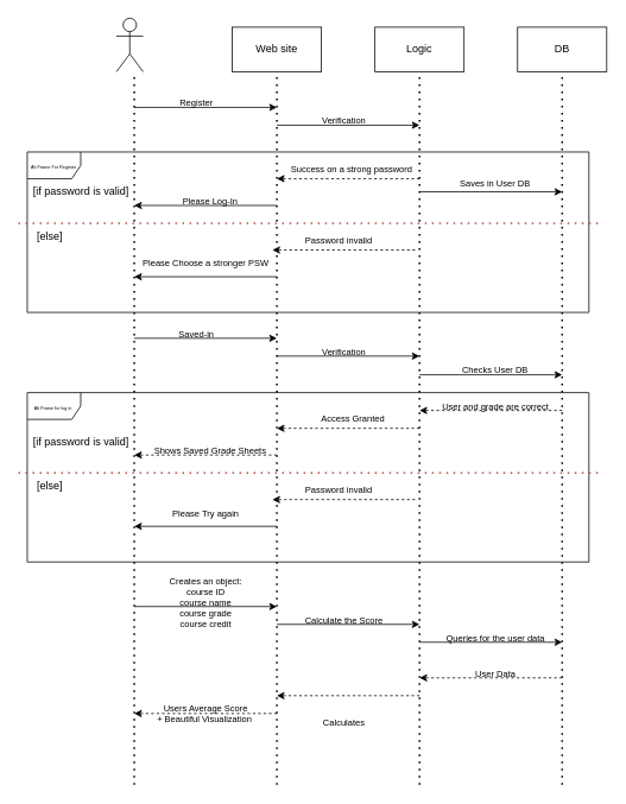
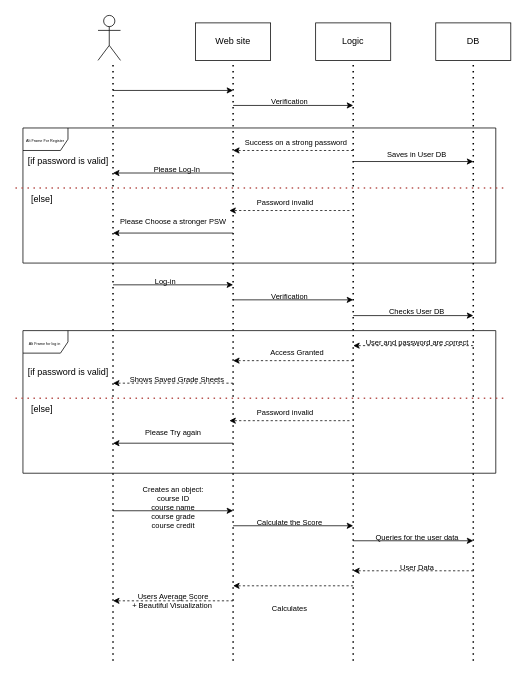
  <mxCell id="0" />
  <mxCell id="1" parent="0" />
  <mxCell id="2" value="&lt;font style=&quot;font-size: 5px;&quot;&gt;Alt Frame For Register&lt;/font&gt;" style="shape=umlFrame;whiteSpace=wrap;html=1;" vertex="1" parent="1"><mxGeometry y="170" width="630" height="180" as="geometry" x="30" /></mxCell>
  <mxCell id="3" value="" style="shape=umlActor;verticalLabelPosition=bottom;verticalAlign=top;html=1;outlineConnect=0;" vertex="1" parent="1"><mxGeometry x="130" y="20" width="30" height="60" as="geometry" /></mxCell>
  <mxCell id="4" value="" style="endArrow=none;dashed=1;html=1;dashPattern=1 3;strokeWidth=2;rounded=0;" edge="1" parent="1"><mxGeometry width="50" height="50" relative="1" as="geometry"><mxPoint x="310" y="880" as="sourcePoint" /><mxPoint x="310" y="80" as="targetPoint" /></mxGeometry></mxCell>
  <mxCell id="5" value="Web site" style="rounded=0;whiteSpace=wrap;html=1;" vertex="1" parent="1"><mxGeometry x="260" y="30" width="100" height="50" as="geometry" /></mxCell>
  <mxCell id="6" value="" style="endArrow=none;dashed=1;html=1;dashPattern=1 3;strokeWidth=2;rounded=0;" edge="1" parent="1"><mxGeometry width="50" height="50" relative="1" as="geometry"><mxPoint x="150" y="880" as="sourcePoint" /><mxPoint x="150" y="80" as="targetPoint" /></mxGeometry></mxCell>
  <mxCell id="7" value="" style="endArrow=none;dashed=1;html=1;dashPattern=1 3;strokeWidth=2;rounded=0;" edge="1" parent="1"><mxGeometry width="50" height="50" relative="1" as="geometry"><mxPoint x="470" y="880" as="sourcePoint" /><mxPoint x="470" y="80" as="targetPoint" /></mxGeometry></mxCell>
  <mxCell id="8" value="Logic" style="rounded=0;whiteSpace=wrap;html=1;" vertex="1" parent="1"><mxGeometry x="420" y="30" width="100" height="50" as="geometry" /></mxCell>
  <mxCell id="9" value="" style="endArrow=none;dashed=1;html=1;dashPattern=1 3;strokeWidth=2;rounded=0;" edge="1" parent="1"><mxGeometry width="50" height="50" relative="1" as="geometry"><mxPoint x="630" y="880" as="sourcePoint" /><mxPoint x="630" y="80" as="targetPoint" /></mxGeometry></mxCell>
  <mxCell id="10" value="DB" style="rounded=0;whiteSpace=wrap;html=1;" vertex="1" parent="1"><mxGeometry x="580" y="30" width="100" height="50" as="geometry" /></mxCell>
  <mxCell id="11" value="" style="endArrow=classic;html=1;rounded=0;" edge="1" parent="1"><mxGeometry width="50" height="50" relative="1" as="geometry"><mxPoint x="150" y="120" as="sourcePoint" /><mxPoint x="310" y="120" as="targetPoint" /></mxGeometry></mxCell>
- <mxCell id="12" value="&lt;font style=&quot;font-size: 10px;&quot;&gt;Register&lt;/font&gt;" style="text;html=1;strokeColor=none;fillColor=none;align=center;verticalAlign=middle;whiteSpace=wrap;rounded=0;" vertex="1" parent="1"><mxGeometry x="190" y="100" width="60" height="30" as="geometry" /></mxCell>
  <mxCell id="13" value="" style="endArrow=classic;html=1;rounded=0;" edge="1" parent="1"><mxGeometry width="50" height="50" relative="1" as="geometry"><mxPoint x="310" y="140" as="sourcePoint" /><mxPoint x="470" y="140" as="targetPoint" /></mxGeometry></mxCell>
  <mxCell id="14" value="&lt;font style=&quot;font-size: 10px;&quot;&gt;Verification&lt;/font&gt;" style="text;html=1;align=center;verticalAlign=middle;resizable=0;points=[];autosize=1;strokeColor=none;fillColor=none;" vertex="1" parent="1"><mxGeometry x="350" y="120" width="70" height="30" as="geometry" /></mxCell>
  <mxCell id="15" value="" style="endArrow=classic;html=1;rounded=0;" edge="1" parent="1"><mxGeometry width="50" height="50" relative="1" as="geometry"><mxPoint x="470" y="214.71" as="sourcePoint" /><mxPoint x="630" y="214.71" as="targetPoint" /></mxGeometry></mxCell>
  <mxCell id="16" value="&lt;font style=&quot;font-size: 10px;&quot;&gt;Saves in User DB&lt;/font&gt;" style="text;html=1;strokeColor=none;fillColor=none;align=center;verticalAlign=middle;whiteSpace=wrap;rounded=0;" vertex="1" parent="1"><mxGeometry x="510" y="190" width="90" height="30" as="geometry" /></mxCell>
  <mxCell id="17" value="" style="endArrow=none;dashed=1;html=1;dashPattern=1 3;strokeWidth=2;rounded=0;fillColor=#f8cecc;strokeColor=#b85450;" edge="1" parent="1"><mxGeometry width="50" height="50" relative="1" as="geometry"><mxPoint x="20" y="250" as="sourcePoint" /><mxPoint x="670" y="250" as="targetPoint" /></mxGeometry></mxCell>
  <mxCell id="18" value="" style="endArrow=classic;html=1;rounded=0;dashed=1;" edge="1" parent="1"><mxGeometry width="50" height="50" relative="1" as="geometry"><mxPoint x="470" y="200" as="sourcePoint" /><mxPoint x="310" y="200" as="targetPoint" /></mxGeometry></mxCell>
  <mxCell id="19" value="&lt;font style=&quot;font-size: 10px;&quot;&gt;Success on a strong password&amp;nbsp;&lt;/font&gt;" style="text;html=1;align=center;verticalAlign=middle;resizable=0;points=[];autosize=1;strokeColor=none;fillColor=none;" vertex="1" parent="1"><mxGeometry x="315" y="174" width="160" height="30" as="geometry" /></mxCell>
  <mxCell id="20" value="[if password is valid]" style="text;html=1;align=center;verticalAlign=middle;resizable=0;points=[];autosize=1;strokeColor=none;fillColor=none;" vertex="1" parent="1"><mxGeometry x="25" y="200" width="130" height="30" as="geometry" /></mxCell>
  <mxCell id="21" value="[else]" style="text;html=1;align=center;verticalAlign=middle;resizable=0;points=[];autosize=1;strokeColor=none;fillColor=none;" vertex="1" parent="1"><mxGeometry y="250" width="50" height="30" as="geometry" x="30" /></mxCell>
  <mxCell id="22" value="" style="endArrow=classic;html=1;rounded=0;" edge="1" parent="1"><mxGeometry width="50" height="50" relative="1" as="geometry"><mxPoint x="310" y="230" as="sourcePoint" /><mxPoint x="150" y="230" as="targetPoint" /></mxGeometry></mxCell>
  <mxCell id="23" value="&lt;font style=&quot;font-size: 10px;&quot;&gt;Please Log-In&lt;/font&gt;" style="text;html=1;align=center;verticalAlign=middle;resizable=0;points=[];autosize=1;strokeColor=none;fillColor=none;" vertex="1" parent="1"><mxGeometry x="190" y="210" width="90" height="30" as="geometry" /></mxCell>
  <mxCell id="24" value="&lt;font style=&quot;font-size: 10px;&quot;&gt;Password invalid&lt;/font&gt;" style="text;whiteSpace=wrap;html=1;" vertex="1" parent="1"><mxGeometry x="340" y="255" width="110" height="20" as="geometry" /></mxCell>
  <mxCell id="25" value="" style="endArrow=classic;html=1;rounded=0;dashed=1;" edge="1" parent="1"><mxGeometry width="50" height="50" relative="1" as="geometry"><mxPoint x="465" y="280" as="sourcePoint" /><mxPoint x="305" y="280" as="targetPoint" /></mxGeometry></mxCell>
  <mxCell id="26" value="" style="endArrow=classic;html=1;rounded=0;" edge="1" parent="1"><mxGeometry width="50" height="50" relative="1" as="geometry"><mxPoint x="310" y="310" as="sourcePoint" /><mxPoint x="150" y="310" as="targetPoint" /></mxGeometry></mxCell>
  <mxCell id="27" value="&lt;font style=&quot;font-size: 10px;&quot;&gt;Please Choose a stronger PSW&lt;/font&gt;" style="text;html=1;align=center;verticalAlign=middle;resizable=0;points=[];autosize=1;strokeColor=none;fillColor=none;" vertex="1" parent="1"><mxGeometry x="150" y="280" width="160" height="30" as="geometry" /></mxCell>
  <mxCell id="28" value="&lt;font style=&quot;font-size: 5px;&quot;&gt;Alt Frame for log in&amp;nbsp;&lt;/font&gt;" style="shape=umlFrame;whiteSpace=wrap;html=1;" vertex="1" parent="1"><mxGeometry y="440" width="630" height="190" as="geometry" x="30" /></mxCell>
  <mxCell id="29" value="" style="endArrow=classic;html=1;rounded=0;" edge="1" parent="1"><mxGeometry width="50" height="50" relative="1" as="geometry"><mxPoint x="150" y="379" as="sourcePoint" /><mxPoint x="310" y="379" as="targetPoint" /></mxGeometry></mxCell>
- <mxCell id="30" value="&lt;font style=&quot;font-size: 10px;&quot;&gt;Saved-in&lt;/font&gt;" style="text;html=1;strokeColor=none;fillColor=none;align=center;verticalAlign=middle;whiteSpace=wrap;rounded=0;" vertex="1" parent="1"><mxGeometry x="190" y="359" width="60" height="30" as="geometry" /></mxCell>
+ <mxCell id="30" value="&lt;font style=&quot;font-size: 10px;&quot;&gt;Log-in&lt;/font&gt;" style="text;html=1;strokeColor=none;fillColor=none;align=center;verticalAlign=middle;whiteSpace=wrap;rounded=0;" vertex="1" parent="1"><mxGeometry x="190" y="359" width="60" height="30" as="geometry" /></mxCell>
  <mxCell id="31" value="" style="endArrow=classic;html=1;rounded=0;" edge="1" parent="1"><mxGeometry width="50" height="50" relative="1" as="geometry"><mxPoint x="310" y="399" as="sourcePoint" /><mxPoint x="470" y="399" as="targetPoint" /></mxGeometry></mxCell>
  <mxCell id="32" value="&lt;font style=&quot;font-size: 10px;&quot;&gt;Verification&lt;/font&gt;" style="text;html=1;align=center;verticalAlign=middle;resizable=0;points=[];autosize=1;strokeColor=none;fillColor=none;" vertex="1" parent="1"><mxGeometry x="350" y="379" width="70" height="30" as="geometry" /></mxCell>
  <mxCell id="33" value="" style="endArrow=classic;html=1;rounded=0;" edge="1" parent="1"><mxGeometry width="50" height="50" relative="1" as="geometry"><mxPoint x="470" y="420" as="sourcePoint" /><mxPoint x="630" y="420" as="targetPoint" /></mxGeometry></mxCell>
  <mxCell id="34" value="&lt;font style=&quot;font-size: 10px;&quot;&gt;Checks User DB&lt;/font&gt;" style="text;html=1;strokeColor=none;fillColor=none;align=center;verticalAlign=middle;whiteSpace=wrap;rounded=0;" vertex="1" parent="1"><mxGeometry x="510" y="400" width="90" height="30" as="geometry" /></mxCell>
  <mxCell id="35" value="" style="endArrow=none;dashed=1;html=1;dashPattern=1 3;strokeWidth=2;rounded=0;fillColor=#f8cecc;strokeColor=#b85450;" edge="1" parent="1"><mxGeometry width="50" height="50" relative="1" as="geometry"><mxPoint x="20" y="530" as="sourcePoint" /><mxPoint x="670" y="530" as="targetPoint" /></mxGeometry></mxCell>
  <mxCell id="36" value="" style="endArrow=classic;html=1;rounded=0;dashed=1;" edge="1" parent="1"><mxGeometry width="50" height="50" relative="1" as="geometry"><mxPoint x="470" y="480" as="sourcePoint" /><mxPoint x="310" y="480" as="targetPoint" /></mxGeometry></mxCell>
  <mxCell id="37" value="&lt;font style=&quot;font-size: 10px;&quot;&gt;Access Granted&lt;/font&gt;" style="text;html=1;align=center;verticalAlign=middle;resizable=0;points=[];autosize=1;strokeColor=none;fillColor=none;" vertex="1" parent="1"><mxGeometry x="350" y="454" width="90" height="30" as="geometry" /></mxCell>
  <mxCell id="38" value="[if password is valid]" style="text;html=1;align=center;verticalAlign=middle;resizable=0;points=[];autosize=1;strokeColor=none;fillColor=none;" vertex="1" parent="1"><mxGeometry x="25" y="480" width="130" height="30" as="geometry" /></mxCell>
  <mxCell id="39" value="[else]" style="text;html=1;align=center;verticalAlign=middle;resizable=0;points=[];autosize=1;strokeColor=none;fillColor=none;" vertex="1" parent="1"><mxGeometry y="530" width="50" height="30" as="geometry" x="30" /></mxCell>
  <mxCell id="40" value="" style="endArrow=classic;html=1;rounded=0;dashed=1;" edge="1" parent="1"><mxGeometry width="50" height="50" relative="1" as="geometry"><mxPoint x="310" y="510" as="sourcePoint" /><mxPoint x="150" y="510" as="targetPoint" /></mxGeometry></mxCell>
  <mxCell id="41" value="&lt;font style=&quot;font-size: 10px;&quot;&gt;Shows Saved Grade Sheets&lt;/font&gt;" style="text;html=1;align=center;verticalAlign=middle;resizable=0;points=[];autosize=1;strokeColor=none;fillColor=none;" vertex="1" parent="1"><mxGeometry x="160" y="490" width="150" height="30" as="geometry" /></mxCell>
  <mxCell id="42" value="&lt;font style=&quot;font-size: 10px;&quot;&gt;Password invalid&lt;/font&gt;" style="text;whiteSpace=wrap;html=1;" vertex="1" parent="1"><mxGeometry x="340" y="535" width="110" height="20" as="geometry" /></mxCell>
  <mxCell id="43" value="" style="endArrow=classic;html=1;rounded=0;dashed=1;" edge="1" parent="1"><mxGeometry width="50" height="50" relative="1" as="geometry"><mxPoint x="465" y="560" as="sourcePoint" /><mxPoint x="305" y="560" as="targetPoint" /></mxGeometry></mxCell>
  <mxCell id="44" value="" style="endArrow=classic;html=1;rounded=0;" edge="1" parent="1"><mxGeometry width="50" height="50" relative="1" as="geometry"><mxPoint x="310" y="590" as="sourcePoint" /><mxPoint x="150" y="590" as="targetPoint" /></mxGeometry></mxCell>
  <mxCell id="45" value="&lt;font style=&quot;font-size: 10px;&quot;&gt;Please Try again&lt;/font&gt;" style="text;html=1;align=center;verticalAlign=middle;resizable=0;points=[];autosize=1;strokeColor=none;fillColor=none;" vertex="1" parent="1"><mxGeometry x="180" y="560" width="100" height="30" as="geometry" /></mxCell>
  <mxCell id="46" value="" style="endArrow=classic;html=1;rounded=0;dashed=1;" edge="1" parent="1"><mxGeometry width="50" height="50" relative="1" as="geometry"><mxPoint x="630" y="460" as="sourcePoint" /><mxPoint x="470" y="460" as="targetPoint" /></mxGeometry></mxCell>
- <mxCell id="47" value="&lt;font style=&quot;font-size: 10px;&quot;&gt;User and grade are correct&lt;/font&gt;" style="text;html=1;align=center;verticalAlign=middle;resizable=0;points=[];autosize=1;strokeColor=none;fillColor=none;" vertex="1" parent="1"><mxGeometry x="475" y="440" width="160" height="30" as="geometry" /></mxCell>
+ <mxCell id="47" value="&lt;font style=&quot;font-size: 10px;&quot;&gt;User and password are correct&lt;/font&gt;" style="text;html=1;align=center;verticalAlign=middle;resizable=0;points=[];autosize=1;strokeColor=none;fillColor=none;" vertex="1" parent="1"><mxGeometry x="475" y="440" width="160" height="30" as="geometry" /></mxCell>
  <mxCell id="48" value="" style="endArrow=classic;html=1;rounded=0;" edge="1" parent="1"><mxGeometry width="50" height="50" relative="1" as="geometry"><mxPoint x="150" y="680" as="sourcePoint" /><mxPoint x="310" y="680" as="targetPoint" /></mxGeometry></mxCell>
  <mxCell id="49" value="&lt;font style=&quot;font-size: 10px;&quot;&gt;Creates an object:&lt;br&gt;course ID&lt;br&gt;course name&lt;br&gt;course grade&lt;br&gt;course credit&lt;br&gt;&lt;/font&gt;" style="text;html=1;align=center;verticalAlign=middle;resizable=0;points=[];autosize=1;strokeColor=none;fillColor=none;fontSize=5;" vertex="1" parent="1"><mxGeometry x="180" y="640" width="100" height="70" as="geometry" /></mxCell>
  <mxCell id="50" value="" style="endArrow=classic;html=1;rounded=0;" edge="1" parent="1"><mxGeometry width="50" height="50" relative="1" as="geometry"><mxPoint x="310" y="700" as="sourcePoint" /><mxPoint x="470" y="700" as="targetPoint" /></mxGeometry></mxCell>
  <mxCell id="51" value="" style="endArrow=classic;html=1;rounded=0;" edge="1" parent="1"><mxGeometry width="50" height="50" relative="1" as="geometry"><mxPoint x="470" y="720" as="sourcePoint" /><mxPoint x="630" y="720" as="targetPoint" /></mxGeometry></mxCell>
  <mxCell id="52" value="" style="endArrow=classic;html=1;rounded=0;dashed=1;" edge="1" parent="1"><mxGeometry width="50" height="50" relative="1" as="geometry"><mxPoint x="630" y="760" as="sourcePoint" /><mxPoint x="470" y="760" as="targetPoint" /></mxGeometry></mxCell>
  <mxCell id="53" value="" style="endArrow=classic;html=1;rounded=0;dashed=1;" edge="1" parent="1"><mxGeometry width="50" height="50" relative="1" as="geometry"><mxPoint x="470" y="780" as="sourcePoint" /><mxPoint x="310" y="780" as="targetPoint" /></mxGeometry></mxCell>
  <mxCell id="54" value="" style="endArrow=classic;html=1;rounded=0;dashed=1;" edge="1" parent="1"><mxGeometry width="50" height="50" relative="1" as="geometry"><mxPoint x="310" y="800" as="sourcePoint" /><mxPoint x="150" y="800" as="targetPoint" /></mxGeometry></mxCell>
  <mxCell id="55" value="&lt;font style=&quot;font-size: 10px;&quot;&gt;Calculate the Score&lt;br&gt;&lt;/font&gt;" style="text;html=1;align=center;verticalAlign=middle;resizable=0;points=[];autosize=1;strokeColor=none;fillColor=none;fontSize=5;" vertex="1" parent="1"><mxGeometry x="330" y="680" width="110" height="30" as="geometry" /></mxCell>
  <mxCell id="56" value="Queries for the user data" style="text;html=1;align=center;verticalAlign=middle;resizable=0;points=[];autosize=1;strokeColor=none;fillColor=none;fontSize=10;" vertex="1" parent="1"><mxGeometry x="490" y="700" width="130" height="30" as="geometry" /></mxCell>
  <mxCell id="57" value="User Data" style="text;html=1;align=center;verticalAlign=middle;resizable=0;points=[];autosize=1;strokeColor=none;fillColor=none;fontSize=10;" vertex="1" parent="1"><mxGeometry x="520" y="740" width="70" height="30" as="geometry" /></mxCell>
  <mxCell id="58" value="Calculates" style="text;html=1;align=center;verticalAlign=middle;resizable=0;points=[];autosize=1;strokeColor=none;fillColor=none;fontSize=10;" vertex="1" parent="1"><mxGeometry x="350" y="795" width="70" height="30" as="geometry" /></mxCell>
  <mxCell id="59" value="Users Average Score&lt;br&gt;+ Beautiful Visualization&amp;nbsp;" style="text;html=1;align=center;verticalAlign=middle;resizable=0;points=[];autosize=1;strokeColor=none;fillColor=none;fontSize=10;" vertex="1" parent="1"><mxGeometry x="165" y="780" width="130" height="40" as="geometry" /></mxCell>
